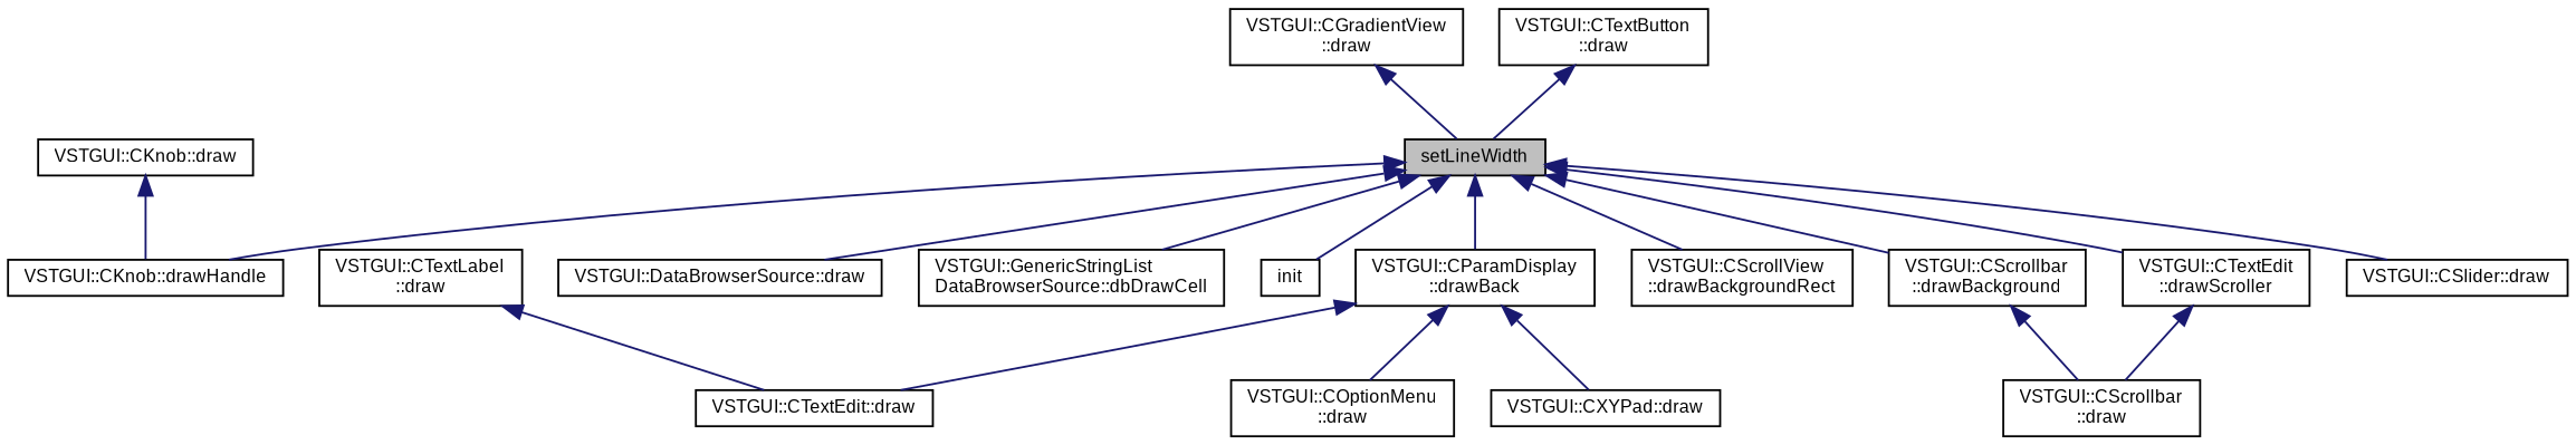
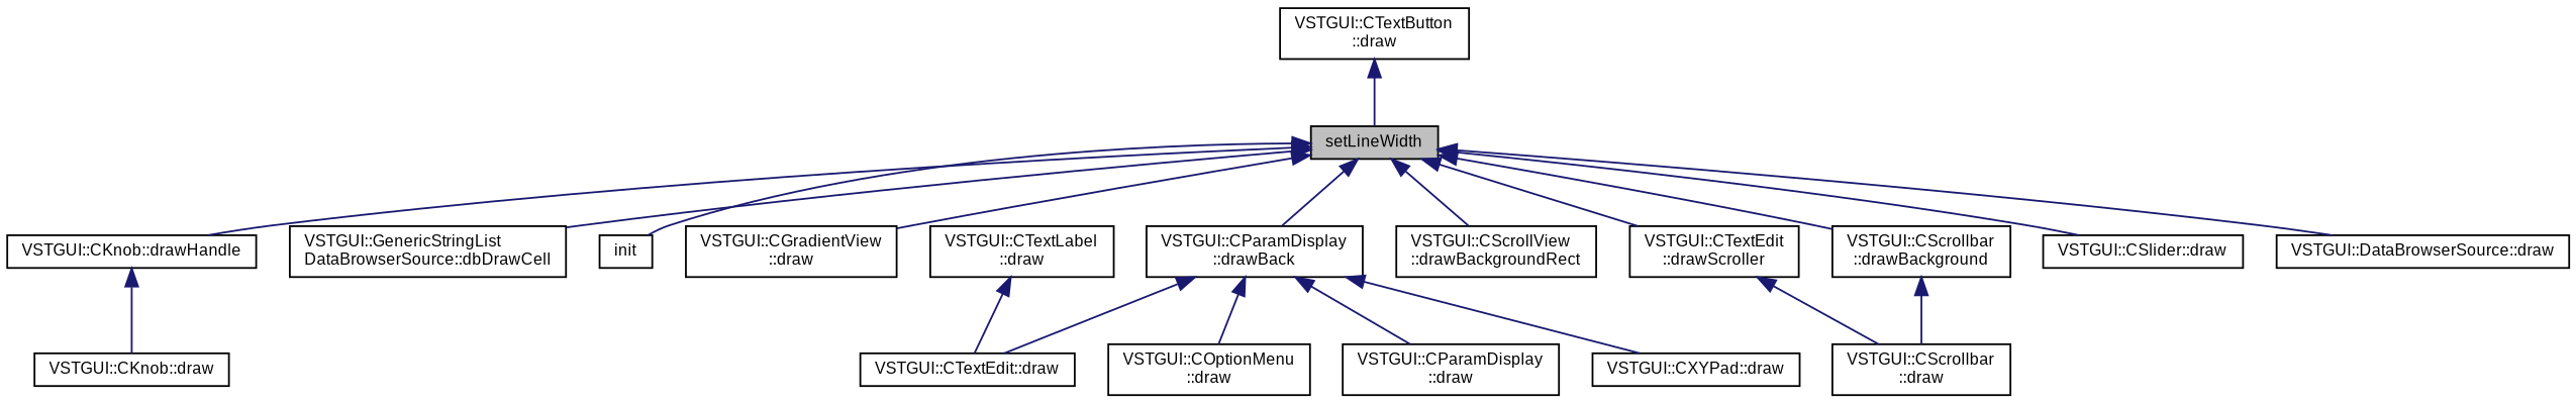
  digraph {
    rankdir=TB
    node [color=black fontname=Arial fontsize=9 shape=record]
    edge [color=midnightblue dir=back fontname=Arial fontsize=9 labelfontname=Arial labelfontsize=9 style=solid]
    n1 [fillcolor=grey75 fontcolor=black height=0.2 label=setLineWidth style=filled width=0.4]
    n2 [height=0.2 label="VSTGUI::DataBrowserSource::draw" width=0.4]
    n3 [height=0.2 label="VSTGUI::GenericStringList\lDataBrowserSource::dbDrawCell" width=0.4]
    n4 [height=0.2 label=init width=0.4]
    n5 [height=0.2 label="VSTGUI::CGradientView\l::draw" width=0.4]
    n6 [height=0.2 label="VSTGUI::CKnob::drawHandle" width=0.4]
    n7 [height=0.2 label="VSTGUI::CParamDisplay\l::drawBack" width=0.4]
    n8 [height=0.2 label="VSTGUI::CScrollView\l::drawBackgroundRect" width=0.4]
    n9 [height=0.2 label="VSTGUI::CScrollbar\l::drawBackground" width=0.4]
    n10 [height=0.2 label="VSTGUI::CTextEdit\l::drawScroller" width=0.4]
    n11 [height=0.2 label="VSTGUI::CSlider::draw" width=0.4]
    n12 [height=0.2 label="VSTGUI::CTextButton\l::draw" width=0.4]
    n13 [height=0.2 label="VSTGUI::CKnob::draw" width=0.4]
    n14 [height=0.2 label="VSTGUI::COptionMenu\l::draw" width=0.4]
+   n15 [height=0.2 label="VSTGUI::CParamDisplay\l::draw" width=0.4]
    n16 [height=0.2 label="VSTGUI::CTextEdit::draw" width=0.4]
    n17 [height=0.2 label="VSTGUI::CXYPad::draw" width=0.4]
    n18 [height=0.2 label="VSTGUI::CScrollbar\l::draw" width=0.4]
    n19 [height=0.2 label="VSTGUI::CTextLabel\l::draw" width=0.4]
    n1 -> n2
    n1 -> n3
    n1 -> n4
-   n5 -> n1
+   n1 -> n5
    n1 -> n6
    n1 -> n7
    n1 -> n8
    n1 -> n9
    n1 -> n10
    n1 -> n11
-   n13 -> n6
+   n6 -> n13
    n7 -> n14
+   n7 -> n15
    n7 -> n16
    n7 -> n17
    n9 -> n18
    n10 -> n18
    n12 -> n1
    n19 -> n16
  }
